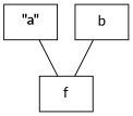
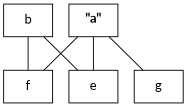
  graph {
    fontname=Lato
    node [fontname=Lato shape=record]
    edge [fontname=Lato]
    n1 [label=<<b>"a"</b>>]
+   e
    f
+   g
    n5 [label=b]
+   n1 -- e
    n1 -- f
+   n1 -- g
+   n5 -- e
    n5 -- f
  }
